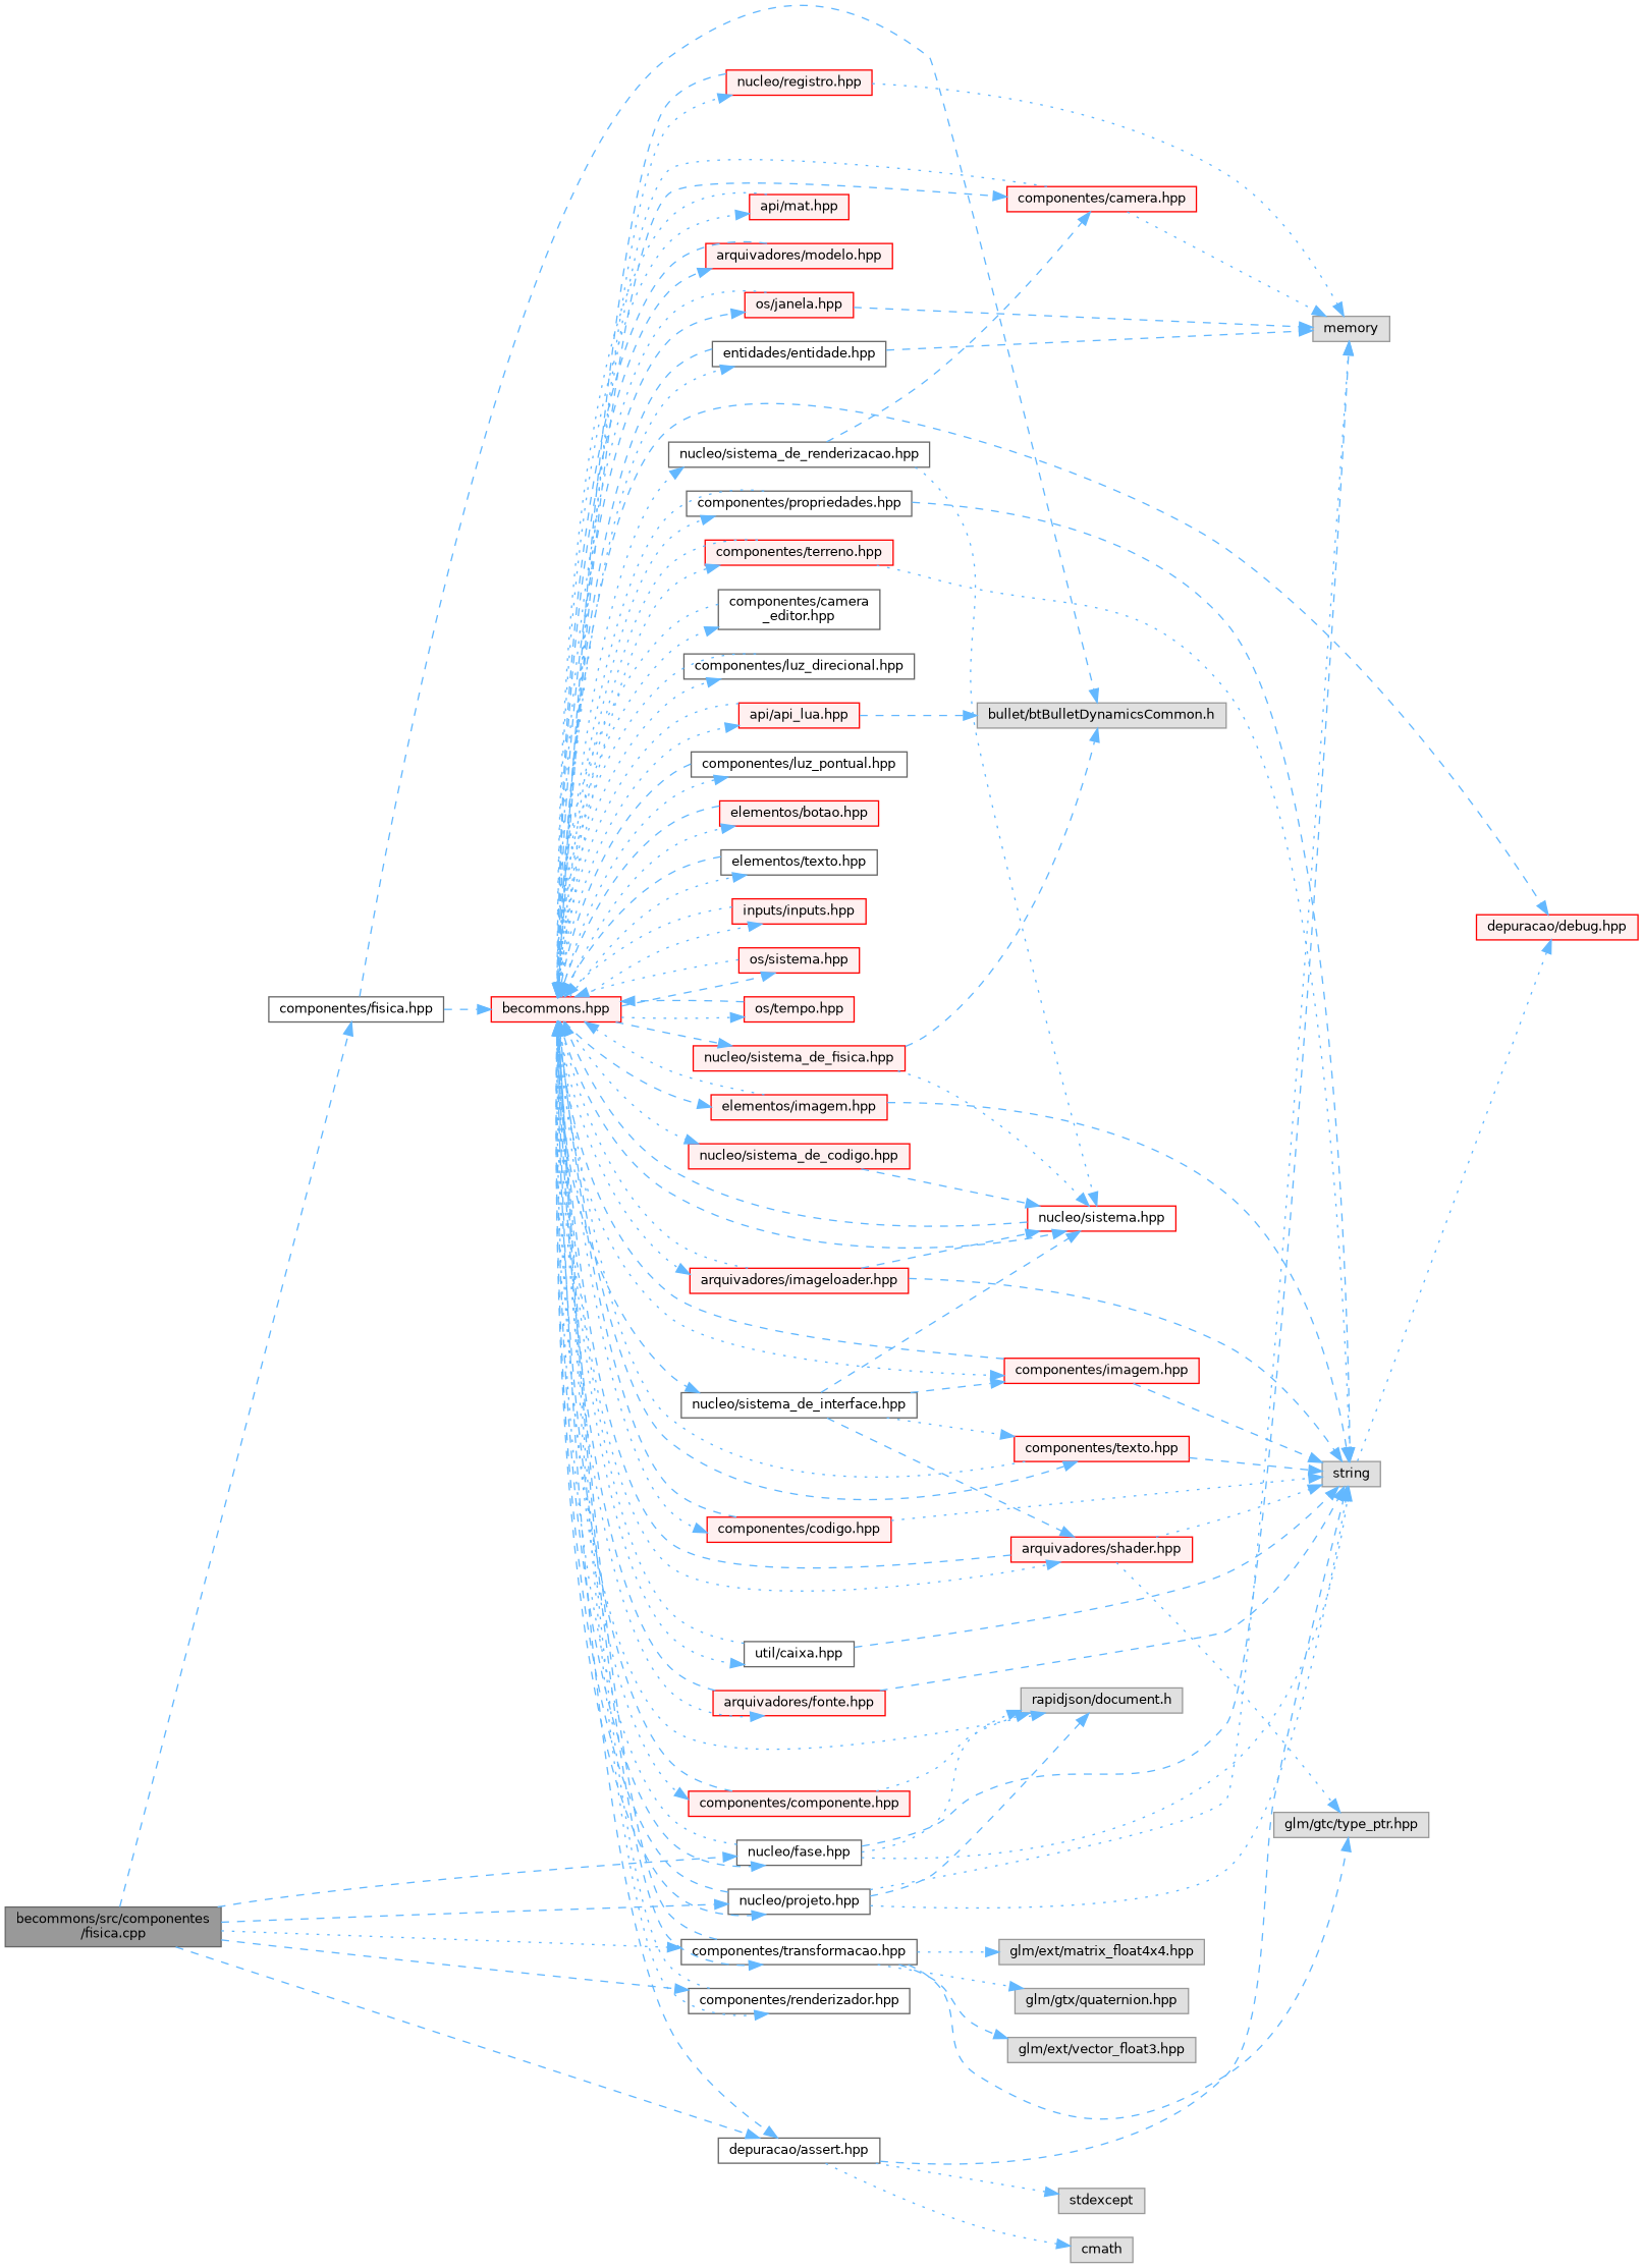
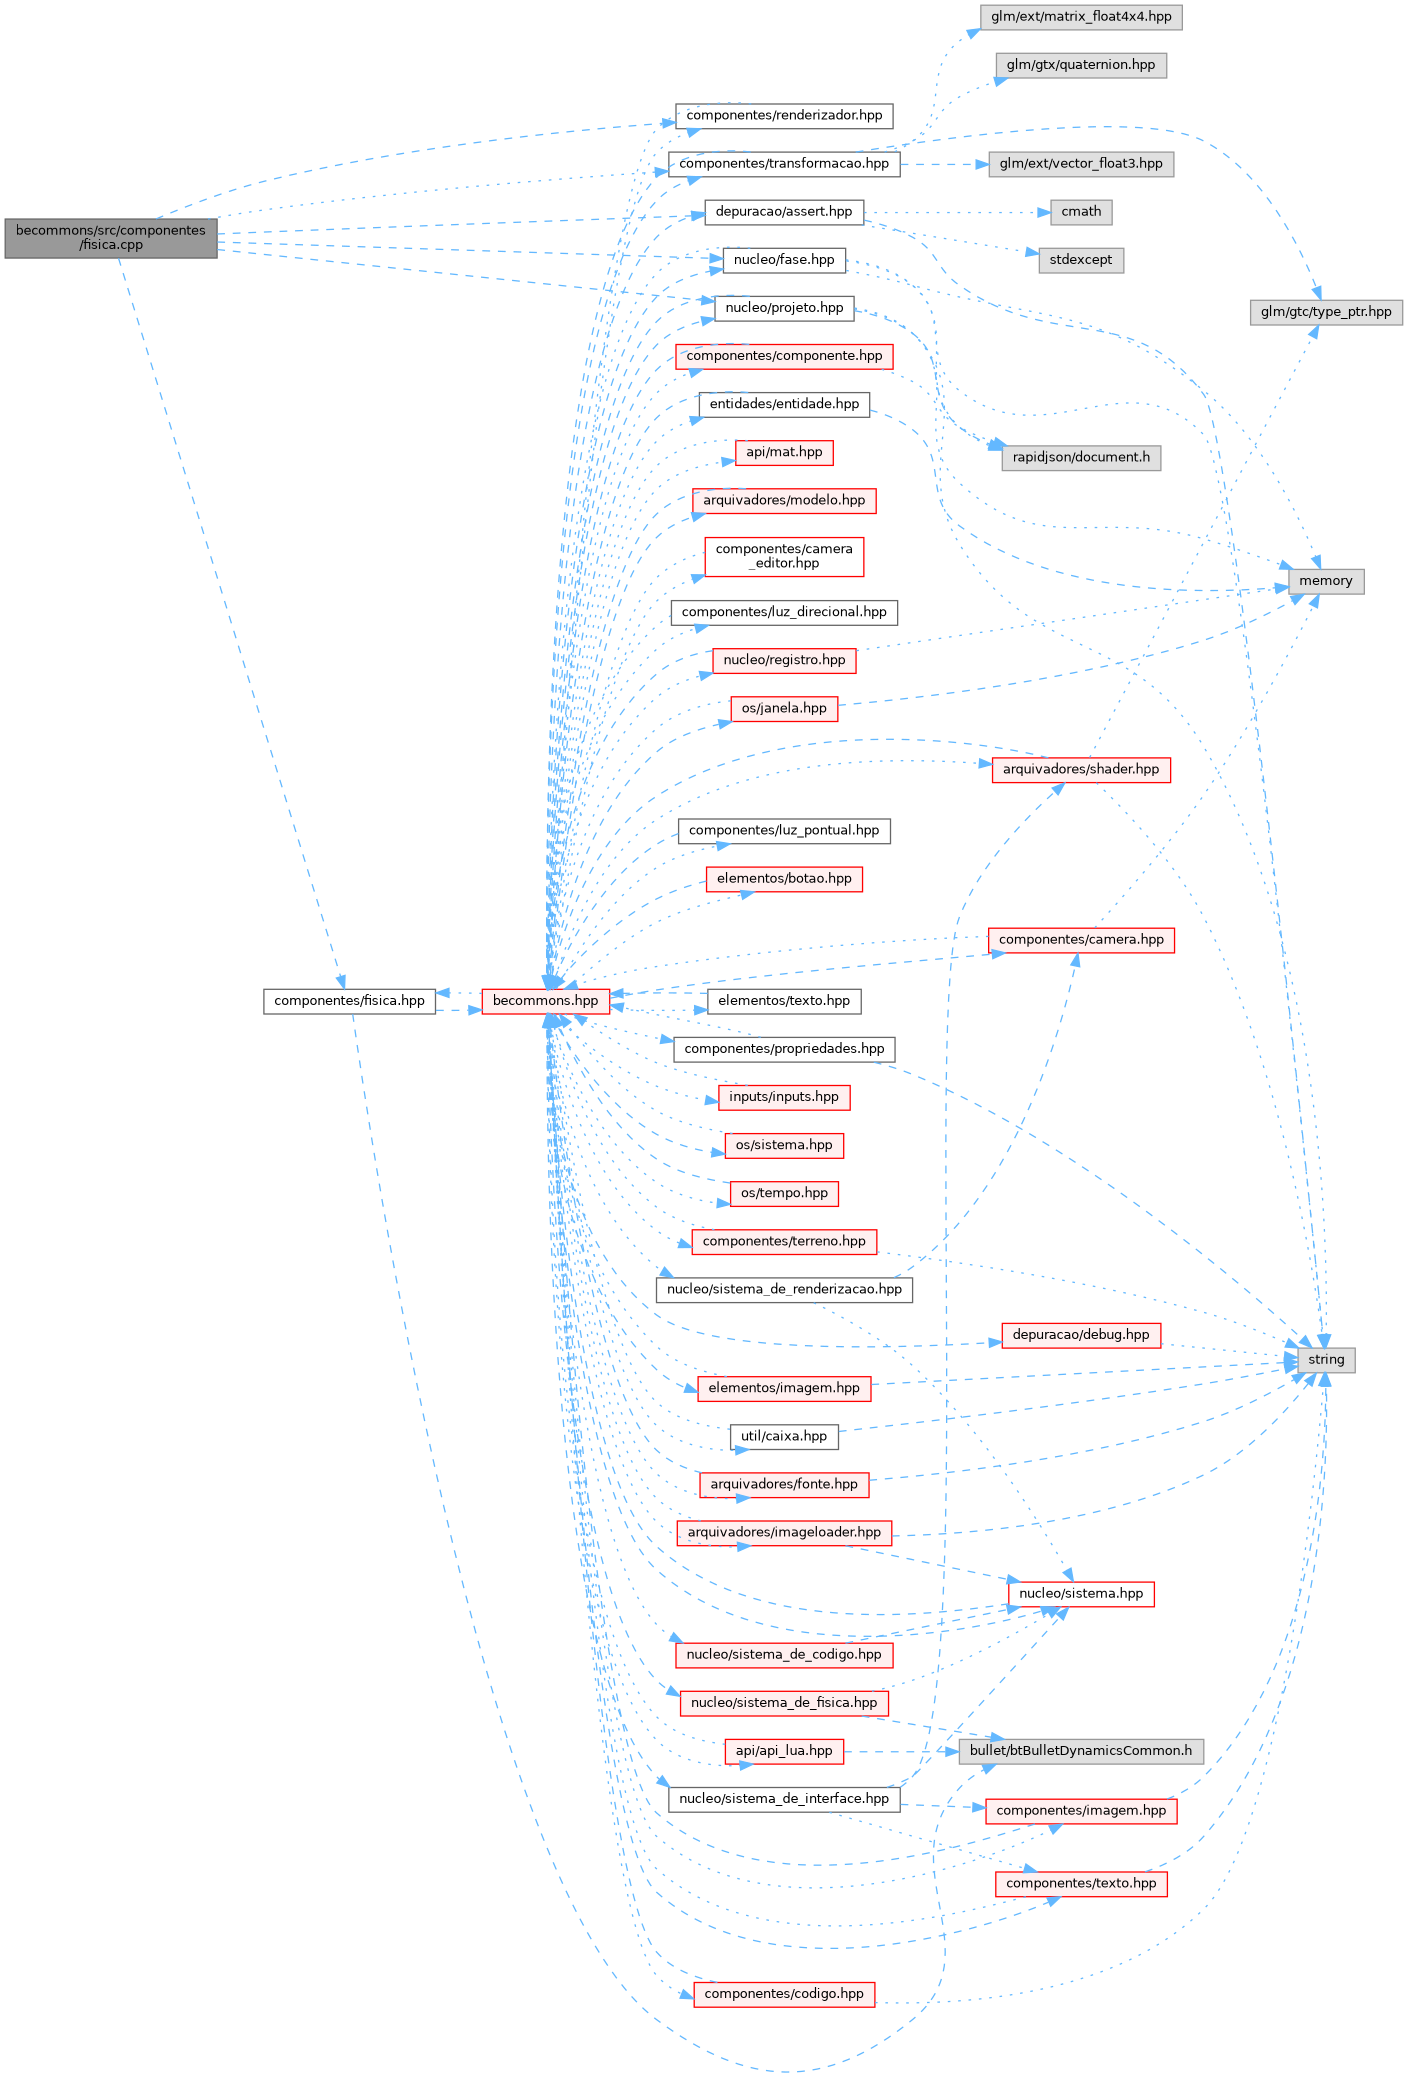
  digraph {
    rankdir=LR
    node [color=red fillcolor="#FFF0F0" fontname=Helvetica fontsize=10 shape=box style=filled]
    edge [color=steelblue1 fontname=Helvetica fontsize=10 labelfontname=Helvetica labelfontsize=10 style=dotted]
    n1 [color=gray40 fillcolor=grey60 fontcolor=black height=0.2 label="becommons/src/componentes\l/fisica.cpp" width=0.4]
    n2 [color=grey40 fillcolor=white height=0.2 label="componentes/fisica.hpp" width=0.4]
    n3 [color=grey40 fillcolor=white height=0.2 label="componentes/renderizador.hpp" width=0.4]
    n4 [color=grey40 fillcolor=white height=0.2 label="componentes/transformacao.hpp" width=0.4]
    n5 [color=grey40 fillcolor=white height=0.2 label="depuracao/assert.hpp" width=0.4]
    n6 [color=grey40 fillcolor=white height=0.2 label="nucleo/fase.hpp" width=0.4]
    n7 [color=grey40 fillcolor=white height=0.2 label="nucleo/projeto.hpp" width=0.4]
    n8 [color=grey60 fillcolor="#E0E0E0" height=0.2 label="bullet/btBulletDynamicsCommon.h" width=0.4]
    n9 [height=0.2 label="becommons.hpp" width=0.4]
    n10 [color=grey60 fillcolor="#E0E0E0" height=0.2 label="glm/gtc/type_ptr.hpp" width=0.4]
    n11 [color=grey60 fillcolor="#E0E0E0" height=0.2 label="glm/ext/vector_float3.hpp" width=0.4]
    n12 [color=grey60 fillcolor="#E0E0E0" height=0.2 label="glm/ext/matrix_float4x4.hpp" width=0.4]
    n13 [color=grey60 fillcolor="#E0E0E0" height=0.2 label="glm/gtx/quaternion.hpp" width=0.4]
    n14 [color=grey60 fillcolor="#E0E0E0" height=0.2 label=string width=0.4]
    n15 [color=grey60 fillcolor="#E0E0E0" height=0.2 label=stdexcept width=0.4]
    n16 [color=grey60 fillcolor="#E0E0E0" height=0.2 label=cmath width=0.4]
    n17 [color=grey60 fillcolor="#E0E0E0" height=0.2 label=memory width=0.4]
    n18 [color=grey60 fillcolor="#E0E0E0" height=0.2 label="rapidjson/document.h" width=0.4]
    n19 [height=0.2 label="api/api_lua.hpp" width=0.4]
    n20 [height=0.2 label="api/mat.hpp" width=0.4]
    n21 [height=0.2 label="arquivadores/fonte.hpp" width=0.4]
    n22 [height=0.2 label="arquivadores/imageloader.hpp" width=0.4]
    n23 [height=0.2 label="arquivadores/modelo.hpp" width=0.4]
    n24 [height=0.2 label="arquivadores/shader.hpp" width=0.4]
    n25 [height=0.2 label="componentes/camera.hpp" width=0.4]
-   n26 [color=grey40 fillcolor=white height=0.2 label="componentes/camera\l_editor.hpp" width=0.4]
+   n26 [fillcolor=white height=0.2 label="componentes/camera\l_editor.hpp" width=0.4]
    n27 [height=0.2 label="componentes/codigo.hpp" width=0.4]
    n28 [height=0.2 label="componentes/componente.hpp" width=0.4]
    n29 [height=0.2 label="componentes/imagem.hpp" width=0.4]
    n30 [color=grey40 fillcolor=white height=0.2 label="componentes/luz_direcional.hpp" width=0.4]
    n31 [color=grey40 fillcolor=white height=0.2 label="componentes/luz_pontual.hpp" width=0.4]
    n32 [color=grey40 fillcolor=white height=0.2 label="componentes/propriedades.hpp" width=0.4]
    n33 [height=0.2 label="componentes/terreno.hpp" width=0.4]
    n34 [height=0.2 label="componentes/texto.hpp" width=0.4]
    n35 [height=0.2 label="depuracao/debug.hpp" width=0.4]
    n36 [height=0.2 label="elementos/botao.hpp" width=0.4]
    n37 [height=0.2 label="elementos/imagem.hpp" width=0.4]
    n38 [color=grey40 fillcolor=white height=0.2 label="elementos/texto.hpp" width=0.4]
    n39 [color=grey40 fillcolor=white height=0.2 label="entidades/entidade.hpp" width=0.4]
    n40 [height=0.2 label="inputs/inputs.hpp" width=0.4]
    n41 [height=0.2 label="nucleo/registro.hpp" width=0.4]
    n42 [fillcolor=white height=0.2 label="nucleo/sistema.hpp" width=0.4]
    n43 [height=0.2 label="nucleo/sistema_de_codigo.hpp" width=0.4]
    n44 [height=0.2 label="nucleo/sistema_de_fisica.hpp" width=0.4]
    n45 [color=grey40 fillcolor=white height=0.2 label="nucleo/sistema_de_interface.hpp" width=0.4]
    n46 [color=grey40 fillcolor=white height=0.2 label="nucleo/sistema_de_renderizacao.hpp" width=0.4]
    n47 [height=0.2 label="os/janela.hpp" width=0.4]
    n48 [height=0.2 label="os/sistema.hpp" width=0.4]
    n49 [height=0.2 label="os/tempo.hpp" width=0.4]
    n50 [color=grey40 fillcolor=white height=0.2 label="util/caixa.hpp" width=0.4]
    n1 -> n2 [style=dashed]
    n1 -> n3 [style=dashed]
    n1 -> n4
    n1 -> n5 [style=dashed]
    n1 -> n6 [style=dashed]
    n1 -> n7 [style=dashed]
    n2 -> n8 [style=dashed]
    n2 -> n9 [style=dashed]
    n3 -> n9
    n4 -> n9 [style=dashed]
    n4 -> n10 [style=dashed]
    n4 -> n11 [style=dashed]
    n4 -> n12
    n4 -> n13
    n5 -> n14 [style=dashed]
    n5 -> n15
    n5 -> n16
    n6 -> n9
    n6 -> n14
-   n6 -> n17 [style=dashed]
+   n6 -> n17
    n6 -> n18
    n7 -> n9 [style=dashed]
    n7 -> n14
    n7 -> n17
    n7 -> n18 [style=dashed]
-   n9 -> n18
+   n9 -> n2
    n9 -> n3
    n9 -> n4 [style=dashed]
    n9 -> n5 [style=dashed]
    n9 -> n6 [style=dashed]
    n9 -> n7 [style=dashed]
    n9 -> n19
    n9 -> n20
    n9 -> n21
    n9 -> n22
    n9 -> n23 [style=dashed]
    n9 -> n24
    n9 -> n25 [style=dashed]
    n9 -> n26
    n9 -> n27
    n9 -> n28
    n9 -> n29
    n9 -> n30
    n9 -> n31
    n9 -> n32
    n9 -> n33
    n9 -> n34 [style=dashed]
    n9 -> n35 [style=dashed]
    n9 -> n36
    n9 -> n37 [style=dashed]
    n9 -> n38
    n9 -> n39
    n9 -> n40
    n9 -> n41
    n9 -> n42 [style=dashed]
    n9 -> n43
    n9 -> n44 [style=dashed]
    n9 -> n45 [style=dashed]
    n9 -> n46
    n9 -> n47 [style=dashed]
    n9 -> n48 [style=dashed]
    n9 -> n49
    n9 -> n50
    n19 -> n8 [style=dashed]
    n19 -> n9
    n20 -> n9
    n21 -> n9 [style=dashed]
    n21 -> n14 [style=dashed]
    n22 -> n9
    n22 -> n14 [style=dashed]
    n22 -> n42 [style=dashed]
    n23 -> n9 [style=dashed]
    n24 -> n9 [style=dashed]
    n24 -> n10
    n24 -> n14
    n25 -> n9
    n25 -> n17
    n26 -> n9
    n27 -> n9 [style=dashed]
    n27 -> n14
    n28 -> n9 [style=dashed]
    n28 -> n18
    n29 -> n9 [style=dashed]
    n29 -> n14 [style=dashed]
    n30 -> n9
    n31 -> n9 [style=dashed]
    n32 -> n9
    n32 -> n14 [style=dashed]
    n33 -> n9
    n33 -> n14
    n34 -> n9
    n34 -> n14 [style=dashed]
-   n14 -> n35
+   n35 -> n14
    n36 -> n9 [style=dashed]
    n37 -> n9
    n37 -> n14 [style=dashed]
    n38 -> n9 [style=dashed]
    n39 -> n9 [style=dashed]
    n39 -> n17 [style=dashed]
    n40 -> n9
    n41 -> n9 [style=dashed]
    n41 -> n17
    n42 -> n9 [style=dashed]
    n43 -> n42 [style=dashed]
    n44 -> n8 [style=dashed]
    n44 -> n42
    n45 -> n24 [style=dashed]
    n45 -> n29 [style=dashed]
    n45 -> n34
    n45 -> n42 [style=dashed]
    n46 -> n25 [style=dashed]
    n46 -> n42
    n47 -> n9
    n47 -> n17 [style=dashed]
    n48 -> n9
    n49 -> n9 [style=dashed]
    n50 -> n9
    n50 -> n14 [style=dashed]
  }
